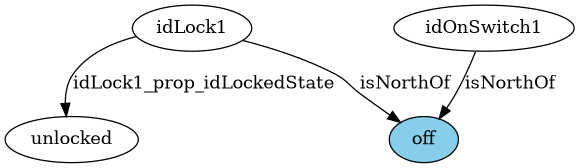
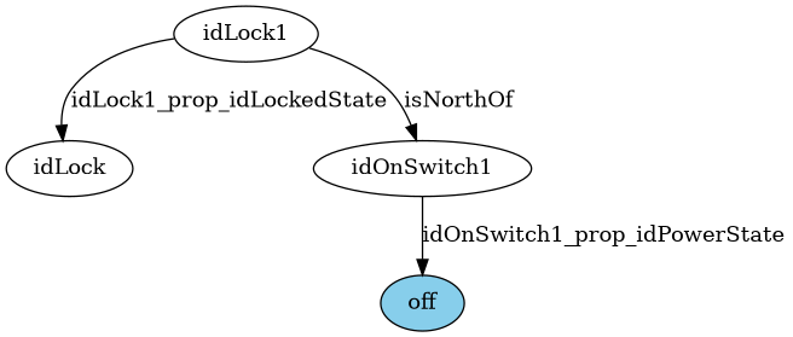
  strict digraph {
    node [fillcolor=white style=filled]
    edge [edge_type=property]
    idLock1 [node_type=entity_node root=root]
-   unlocked
+   unlocked [label=idLock]
    idOnSwitch1
    off [fillcolor=skyblue]
    idLock1 -> unlocked [label=idLock1_prop_idLockedState]
-   idLock1 -> off [edge_type=relationship label=isNorthOf]
-   idOnSwitch1 -> off [label=isNorthOf]
+   idLock1 -> idOnSwitch1 [edge_type=relationship label=isNorthOf]
+   idOnSwitch1 -> off [label=idOnSwitch1_prop_idPowerState]
  }
